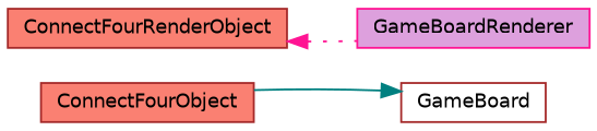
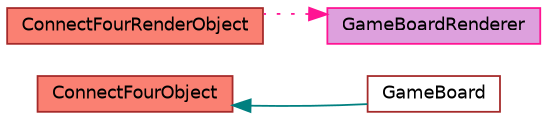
  digraph {
    rankdir=LR
    node [color=brown fillcolor=salmon fontname=Helvetica fontsize=10 shape=record style=filled]
    edge [dir=back fontname=Helvetica fontsize=10 labelfontname=Helvetica labelfontsize=10]
    n1 [fontcolor=black height=0.2 label=ConnectFourObject width=0.4]
    n2 [fillcolor=white height=0.2 label=GameBoard width=0.4]
    n3 [height=0.2 label=ConnectFourRenderObject width=0.4]
    n4 [color=deeppink fillcolor=plum height=0.2 label=GameBoardRenderer width=0.4]
-   n2 -> n1 [color=teal style=solid]
-   n3 -> n4 [color=deeppink style=dotted]
+   n1 -> n2 [color=teal style=solid]
+   n4 -> n3 [color=deeppink style=dotted]
  }
